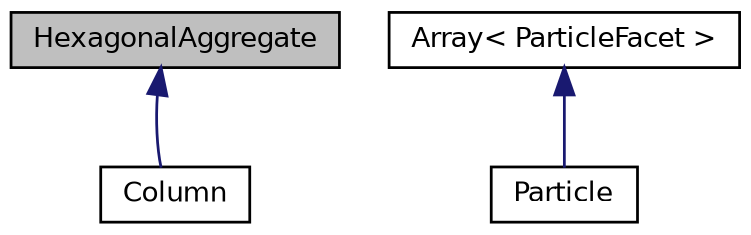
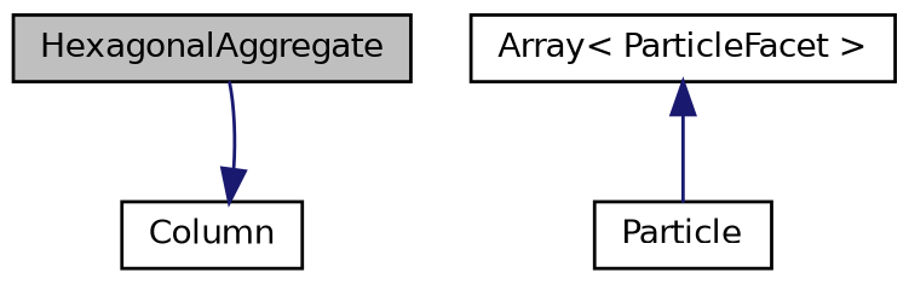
  digraph {
    node [color=black fillcolor=white fontname=Helvetica fontsize=10 shape=record style=filled]
    edge [color=midnightblue dir=back fontname=Helvetica fontsize=10 labelfontname=Helvetica labelfontsize=10 style=solid]
    n1 [fillcolor=grey75 fontcolor=black height=0.2 label=HexagonalAggregate width=0.4]
    n2 [height=0.2 label=Column width=0.4]
    n3 [height=0.2 label=Particle width=0.4]
    n4 [height=0.2 label="Array\< ParticleFacet \>" width=0.4]
-   n1 -> n2
+   n2 -> n1
    n4 -> n3
  }
